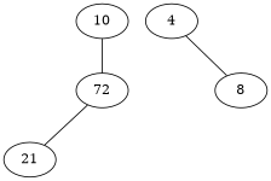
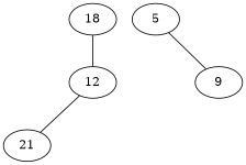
  graph {
    fontname="DejaVu Serif"
    node [fontname="DejaVu Serif"]
    edge [fontname="DejaVu Serif" style=invis]
-   n1 [label=10]
-   n2 [label=72]
-   n3 [label=4]
+   n1 [label=18]
+   n2 [label=12]
+   n3 [label=5]
    "5li" [style=invisible]
-   n5 [label=8]
+   n5 [label=9]
    n6 [label=21]
    "12ri" [style=invisible]
    n1 -- n2 [style=""]
    n2 -- n6 [style=""]
    n2 -- "12ri"
    n2 -- "12ri"
    n3 -- "5li"
    n3 -- "5li"
    n3 -- n5 [style=""]
  }
